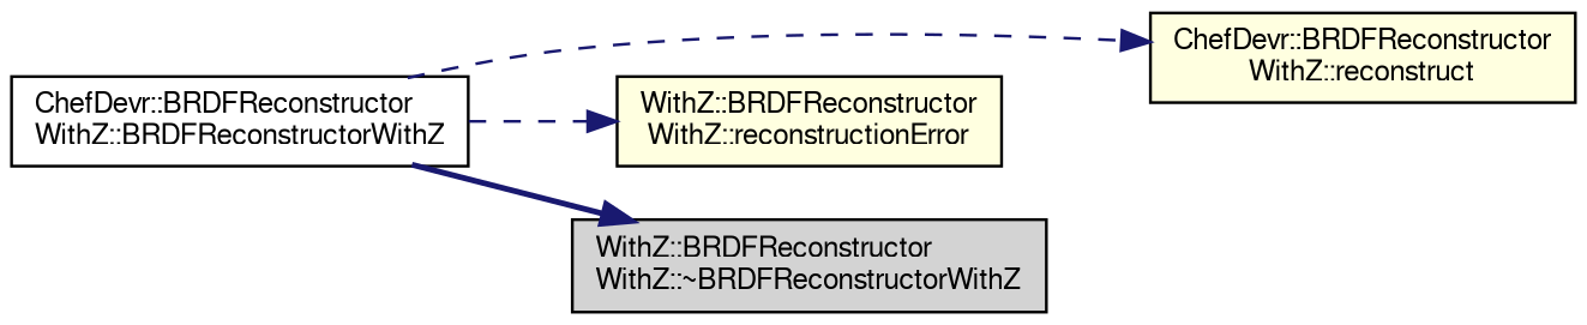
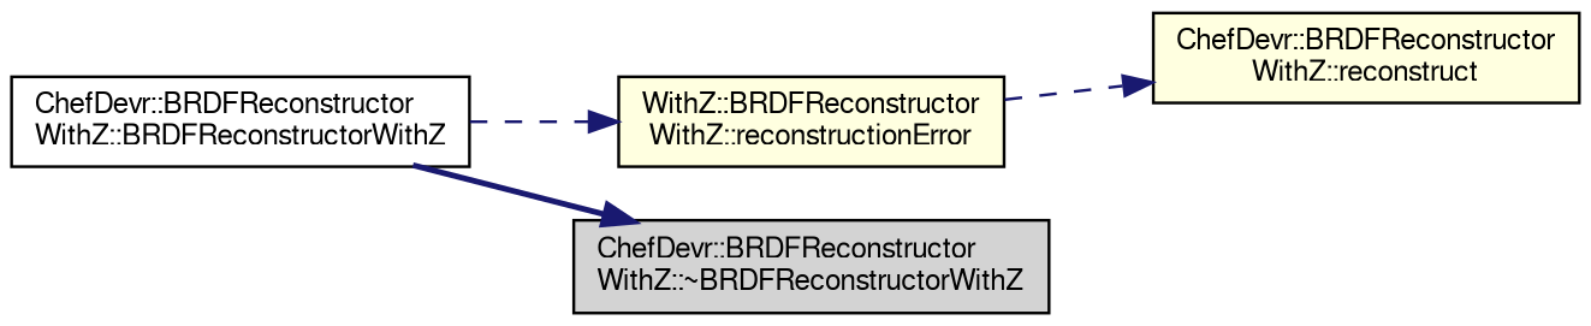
  digraph {
    rankdir=LR
    node [color=black fillcolor=lightyellow fontname=FreeSans fontsize=10 shape=record style=filled]
    edge [color=midnightblue fontname=FreeSans fontsize=10 labelfontname=FreeSans labelfontsize=10 style=dashed]
    n1 [fillcolor=white fontcolor=black height=0.2 label="ChefDevr::BRDFReconstructor\lWithZ::BRDFReconstructorWithZ" width=0.4]
    n2 [height=0.2 label="ChefDevr::BRDFReconstructor\lWithZ::reconstruct" width=0.4]
    n3 [height=0.2 label="WithZ::BRDFReconstructor\lWithZ::reconstructionError" width=0.4]
-   n4 [fillcolor=lightgrey height=0.2 label="WithZ::BRDFReconstructor\lWithZ::~BRDFReconstructorWithZ" width=0.4]
-   n1 -> n2
+   n4 [fillcolor=lightgrey height=0.2 label="ChefDevr::BRDFReconstructor\lWithZ::~BRDFReconstructorWithZ" width=0.4]
+   n3 -> n2
    n1 -> n3
    n1 -> n4 [style=bold]
  }
